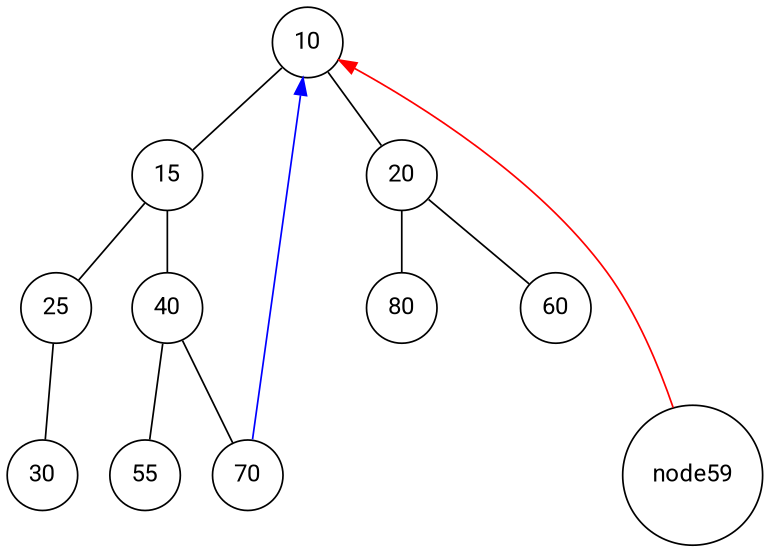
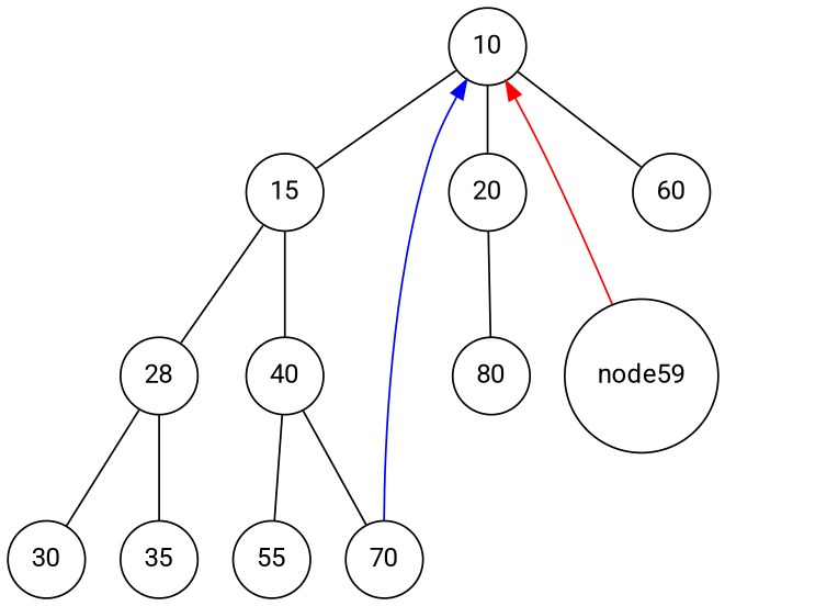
  digraph {
    fontname=Roboto
    node [fontname=Roboto shape=circle]
    edge [arrowhead=none arrowtail=none fontname=Roboto]
    n1 [label=10]
    n2 [label=15]
    n3 [label=20]
    n4 [label=40]
-   n5 [label=25]
+   n5 [label=28]
    n6 [label=60]
    n7 [label=80]
    node59
    n9 [label=55]
    n10 [label=70]
    n11 [label=30]
+   n12 [label=35]
    n13 [label=58 style=invis]
    n14 [label=79 style=invis]
    n15 [label=78 style=invis]
    n1 -> n2
    n1 -> n3
    n2 -> n4
    n2 -> n5
-   n3 -> n6
+   n1 -> n6
    n3 -> n7
    n4 -> n9
    n4 -> n10
    n5 -> n11
+   n5 -> n12
    n6 -> node59 [style=invis]
    n6 -> n13 [arrowhead=normal color=blue style=invis]
    n7 -> n14 [arrowhead=normal color=blue style=invis]
    n7 -> n15 [arrowhead=normal color=blue style=invis]
    node59 -> n1 [arrowhead=normal color=red]
    n10 -> n1 [arrowhead=normal color=blue]
  }
